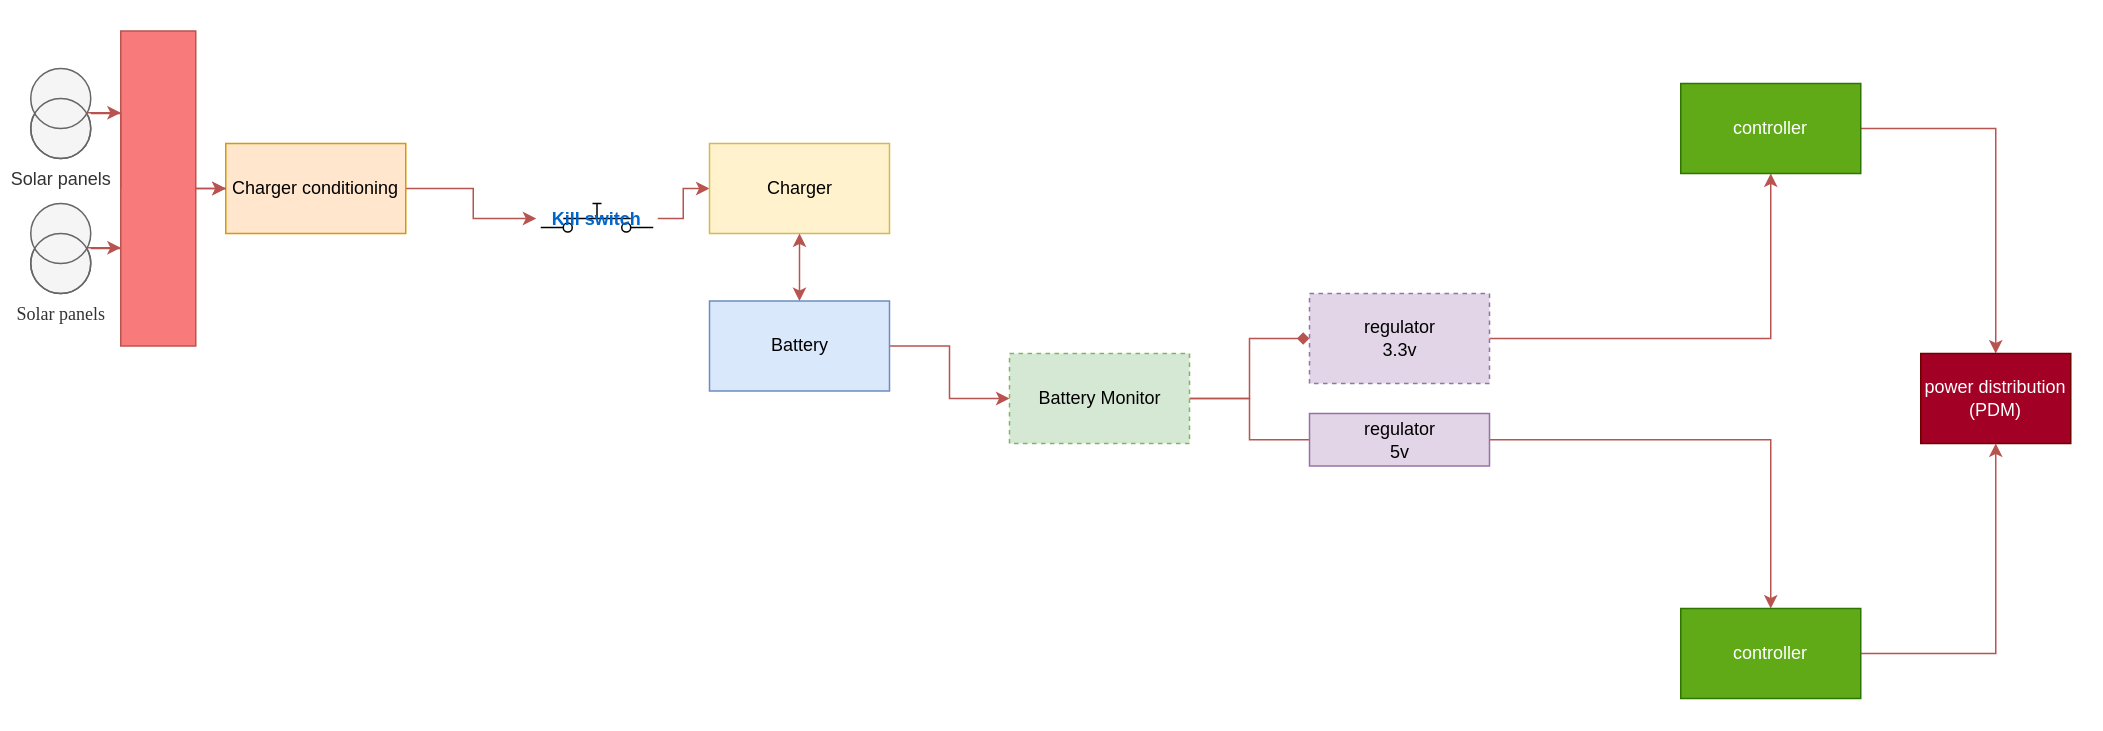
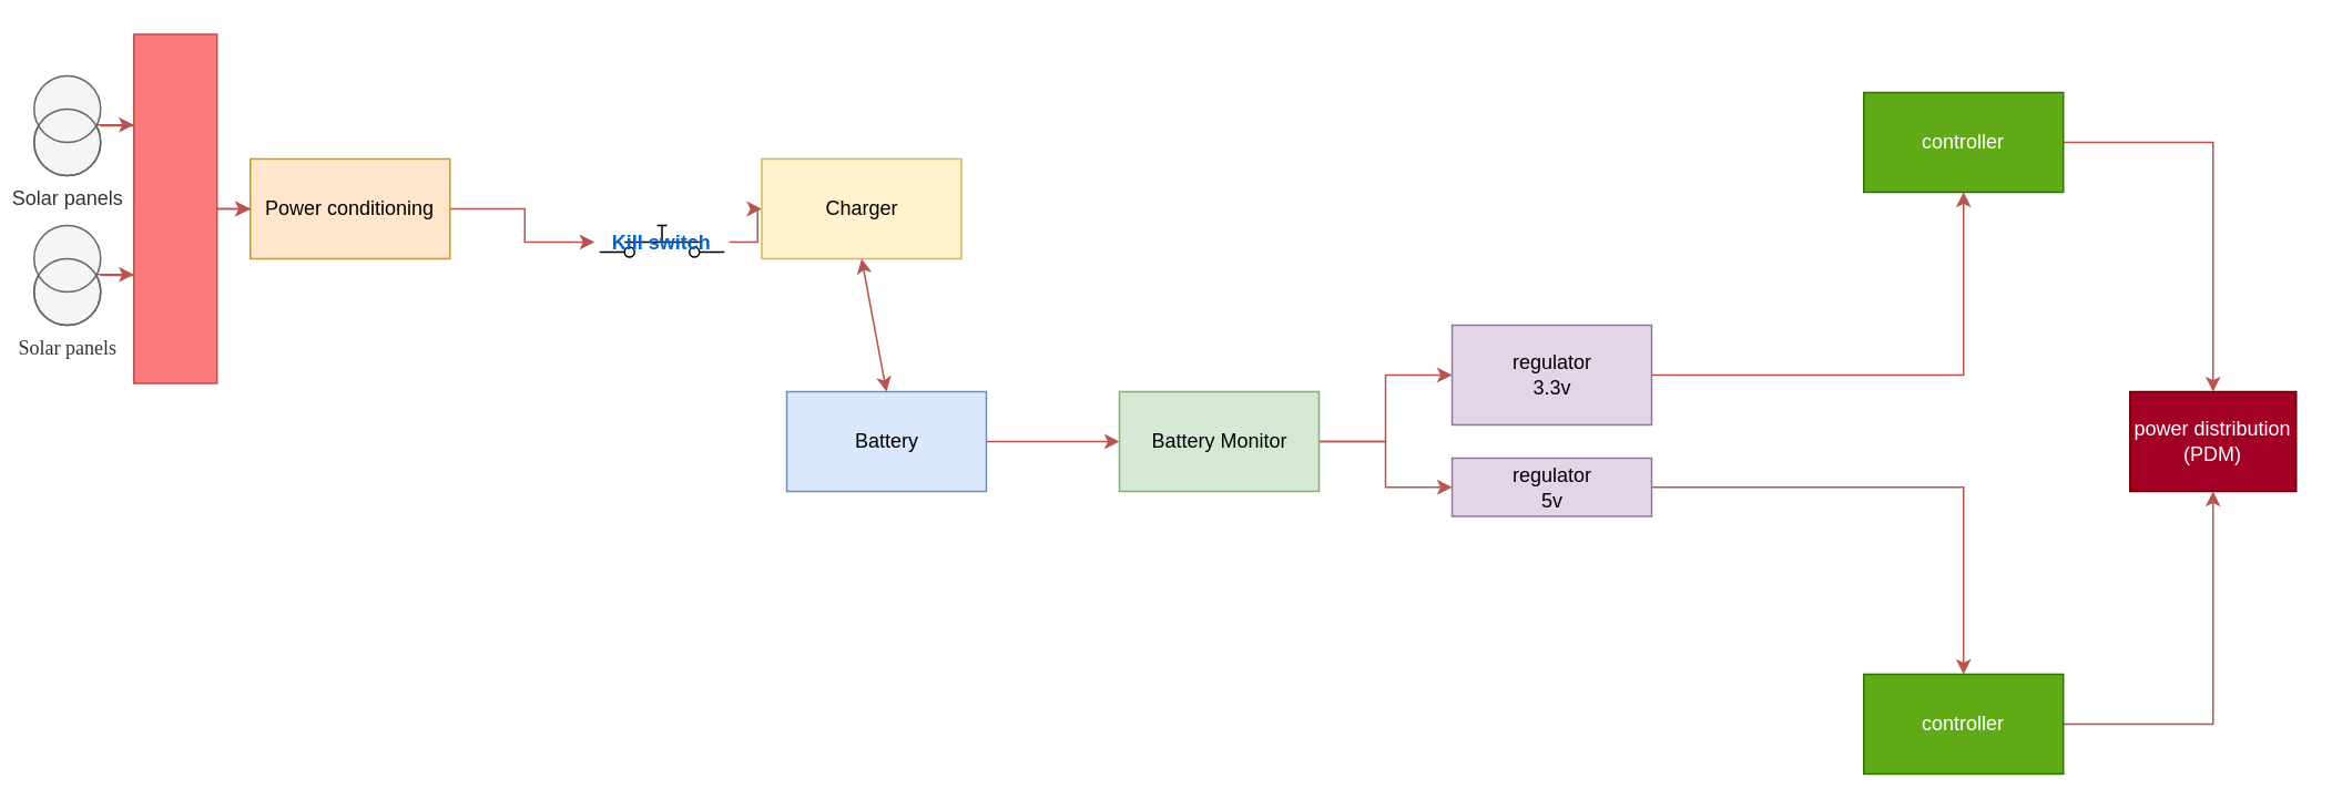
  <mxCell id="0" />
  <mxCell id="1" parent="0" />
  <mxCell id="2" value="" style="edgeStyle=orthogonalEdgeStyle;rounded=0;orthogonalLoop=1;jettySize=auto;html=1;fillColor=#f8cecc;strokeColor=#b85450;" parent="1" source="3" target="7" edge="1"><mxGeometry relative="1" as="geometry" /></mxCell>
- <mxCell id="3" value="Charger conditioning&lt;br&gt;" style="rounded=0;whiteSpace=wrap;html=1;fillColor=#ffe6cc;strokeColor=#d79b00;" parent="1" vertex="1"><mxGeometry x="150" y="95" width="120" height="60" as="geometry" /></mxCell>
+ <mxCell id="3" value="Power conditioning&lt;br&gt;" style="rounded=0;whiteSpace=wrap;html=1;fillColor=#ffe6cc;strokeColor=#d79b00;" parent="1" vertex="1"><mxGeometry x="150" y="95" width="120" height="60" as="geometry" /></mxCell>
  <mxCell id="4" value="" style="edgeStyle=orthogonalEdgeStyle;rounded=0;orthogonalLoop=1;jettySize=auto;html=1;fillColor=#f8cecc;strokeColor=#b85450;startArrow=none;" parent="1" source="25" target="3" edge="1"><mxGeometry relative="1" as="geometry" /></mxCell>
  <mxCell id="5" value="" style="edgeStyle=orthogonalEdgeStyle;rounded=0;orthogonalLoop=1;jettySize=auto;html=1;fillColor=#f8cecc;strokeColor=#b85450;startArrow=none;" parent="1" source="25" target="3" edge="1"><mxGeometry relative="1" as="geometry" /></mxCell>
  <mxCell id="6" value="" style="edgeStyle=orthogonalEdgeStyle;rounded=0;orthogonalLoop=1;jettySize=auto;html=1;fillColor=#f8cecc;strokeColor=#b85450;" parent="1" source="7" target="8" edge="1"><mxGeometry relative="1" as="geometry" /></mxCell>
  <mxCell id="7" value="Kill switch" style="shape=mxgraph.electrical.electro-mechanical.pushbutton;aspect=fixed;elSwitchState=off;perimeterSpacing=3;strokeColor=#000000;fontStyle=1;fontColor=#0066CC;" parent="1" vertex="1"><mxGeometry x="360" y="135" width="75" height="20" as="geometry" /></mxCell>
- <mxCell id="8" value="Charger" style="whiteSpace=wrap;html=1;fillColor=#fff2cc;strokeColor=#d6b656;" parent="1" vertex="1"><mxGeometry x="472.5" y="95" width="120" height="60" as="geometry" /></mxCell>
+ <mxCell id="8" value="Charger" style="whiteSpace=wrap;html=1;fillColor=#fff2cc;strokeColor=#d6b656;" parent="1" vertex="1"><mxGeometry x="457.5" y="95" width="120" height="60" as="geometry" /></mxCell>
  <mxCell id="9" value="" style="edgeStyle=orthogonalEdgeStyle;rounded=0;orthogonalLoop=1;jettySize=auto;html=1;fillColor=#f8cecc;strokeColor=#b85450;" parent="1" source="10" target="14" edge="1"><mxGeometry relative="1" as="geometry" /></mxCell>
- <mxCell id="10" value="Battery" style="whiteSpace=wrap;html=1;fillColor=#dae8fc;strokeColor=#6c8ebf;" parent="1" vertex="1"><mxGeometry x="472.5" y="200" width="120" height="60" as="geometry" /></mxCell>
+ <mxCell id="10" value="Battery" style="whiteSpace=wrap;html=1;fillColor=#dae8fc;strokeColor=#6c8ebf;" parent="1" vertex="1"><mxGeometry x="472.5" y="235" width="120" height="60" as="geometry" /></mxCell>
  <mxCell id="11" value="" style="endArrow=classic;startArrow=classic;html=1;rounded=0;exitX=0.5;exitY=0;exitDx=0;exitDy=0;entryX=0.5;entryY=1;entryDx=0;entryDy=0;fillColor=#f8cecc;strokeColor=#b85450;" parent="1" source="10" target="8" edge="1"><mxGeometry width="50" height="50" relative="1" as="geometry"><mxPoint x="507.5" y="225" as="sourcePoint" /><mxPoint x="557.5" y="175" as="targetPoint" /></mxGeometry></mxCell>
- <mxCell id="12" value="" style="edgeStyle=orthogonalEdgeStyle;rounded=0;orthogonalLoop=1;jettySize=auto;html=1;fillColor=#f8cecc;strokeColor=#b85450;endArrow=diamond;" parent="1" source="14" target="16" edge="1"><mxGeometry relative="1" as="geometry" /></mxCell>
- <mxCell id="13" value="" style="edgeStyle=orthogonalEdgeStyle;rounded=0;orthogonalLoop=1;jettySize=auto;html=1;fillColor=#f8cecc;strokeColor=#b85450;endArrow=none;" parent="1" source="14" target="18" edge="1"><mxGeometry relative="1" as="geometry" /></mxCell>
- <mxCell id="14" value="Battery Monitor" style="whiteSpace=wrap;html=1;fillColor=#d5e8d4;strokeColor=#82b366;dashed=1;" parent="1" vertex="1"><mxGeometry x="672.5" y="235" width="120" height="60" as="geometry" /></mxCell>
+ <mxCell id="12" value="" style="edgeStyle=orthogonalEdgeStyle;rounded=0;orthogonalLoop=1;jettySize=auto;html=1;fillColor=#f8cecc;strokeColor=#b85450;" parent="1" source="14" target="16" edge="1"><mxGeometry relative="1" as="geometry" /></mxCell>
+ <mxCell id="13" value="" style="edgeStyle=orthogonalEdgeStyle;rounded=0;orthogonalLoop=1;jettySize=auto;html=1;fillColor=#f8cecc;strokeColor=#b85450;" parent="1" source="14" target="18" edge="1"><mxGeometry relative="1" as="geometry" /></mxCell>
+ <mxCell id="14" value="Battery Monitor" style="whiteSpace=wrap;html=1;fillColor=#d5e8d4;strokeColor=#82b366;" parent="1" vertex="1"><mxGeometry x="672.5" y="235" width="120" height="60" as="geometry" /></mxCell>
  <mxCell id="15" value="" style="edgeStyle=orthogonalEdgeStyle;rounded=0;orthogonalLoop=1;jettySize=auto;html=1;fillColor=#f8cecc;strokeColor=#b85450;" parent="1" source="16" target="20" edge="1"><mxGeometry relative="1" as="geometry" /></mxCell>
- <mxCell id="16" value="regulator&lt;br&gt;3.3v" style="whiteSpace=wrap;html=1;fillColor=#e1d5e7;strokeColor=#9673a6;dashed=1;" parent="1" vertex="1"><mxGeometry x="872.5" y="195" width="120" height="60" as="geometry" /></mxCell>
+ <mxCell id="16" value="regulator&lt;br&gt;3.3v" style="whiteSpace=wrap;html=1;fillColor=#e1d5e7;strokeColor=#9673a6;" parent="1" vertex="1"><mxGeometry x="872.5" y="195" width="120" height="60" as="geometry" /></mxCell>
  <mxCell id="17" value="" style="edgeStyle=orthogonalEdgeStyle;rounded=0;orthogonalLoop=1;jettySize=auto;html=1;fillColor=#f8cecc;strokeColor=#b85450;" parent="1" source="18" target="23" edge="1"><mxGeometry relative="1" as="geometry" /></mxCell>
  <mxCell id="18" value="regulator&lt;br&gt;5v" style="whiteSpace=wrap;html=1;fillColor=#e1d5e7;strokeColor=#9673a6;" parent="1" vertex="1"><mxGeometry x="872.5" y="275" width="120" height="35" as="geometry" /></mxCell>
  <mxCell id="19" value="" style="edgeStyle=orthogonalEdgeStyle;rounded=0;orthogonalLoop=1;jettySize=auto;html=1;fillColor=#f8cecc;strokeColor=#b85450;" parent="1" source="20" target="21" edge="1"><mxGeometry relative="1" as="geometry" /></mxCell>
  <mxCell id="20" value="controller" style="whiteSpace=wrap;html=1;fillColor=#60a917;fontColor=#ffffff;strokeColor=#2D7600;" parent="1" vertex="1"><mxGeometry x="1120" y="55" width="120" height="60" as="geometry" /></mxCell>
  <mxCell id="21" value="power distribution&lt;br&gt;(PDM)" style="whiteSpace=wrap;html=1;fillColor=#a20025;fontColor=#ffffff;strokeColor=#6F0000;" parent="1" vertex="1"><mxGeometry x="1280" y="235" width="100" height="60" as="geometry" /></mxCell>
  <mxCell id="22" value="" style="edgeStyle=orthogonalEdgeStyle;rounded=0;orthogonalLoop=1;jettySize=auto;html=1;fillColor=#f8cecc;strokeColor=#b85450;" parent="1" source="23" target="21" edge="1"><mxGeometry relative="1" as="geometry" /></mxCell>
  <mxCell id="23" value="controller" style="whiteSpace=wrap;html=1;fillColor=#60a917;fontColor=#ffffff;strokeColor=#2D7600;" parent="1" vertex="1"><mxGeometry x="1120" y="405" width="120" height="60" as="geometry" /></mxCell>
  <mxCell id="24" value="" style="edgeStyle=orthogonalEdgeStyle;rounded=0;orthogonalLoop=1;jettySize=auto;html=1;fillColor=#f8cecc;strokeColor=#b85450;endArrow=none;" parent="1" source="28" target="25" edge="1"><mxGeometry relative="1" as="geometry"><mxPoint x="60" y="165" as="sourcePoint" /><mxPoint x="150" y="125" as="targetPoint" /></mxGeometry></mxCell>
  <mxCell id="25" value="" style="rounded=0;whiteSpace=wrap;html=1;fontFamily=Verdana;strokeColor=#b85450;fillColor=#F87A7A;" parent="1" vertex="1"><mxGeometry x="80" y="20" width="50" height="210" as="geometry" /></mxCell>
  <mxCell id="26" value="" style="edgeStyle=orthogonalEdgeStyle;rounded=0;orthogonalLoop=1;jettySize=auto;html=1;fillColor=#f8cecc;strokeColor=#b85450;endArrow=none;" parent="1" source="30" target="25" edge="1"><mxGeometry relative="1" as="geometry"><mxPoint x="60" y="75" as="sourcePoint" /><mxPoint x="150" y="125" as="targetPoint" /></mxGeometry></mxCell>
  <mxCell id="27" value="" style="endArrow=classic;html=1;rounded=0;fontFamily=Verdana;fontColor=#0066CC;fillColor=#f8cecc;strokeColor=#b85450;" parent="1" edge="1"><mxGeometry width="50" height="50" relative="1" as="geometry"><mxPoint x="45" y="164.5" as="sourcePoint" /><mxPoint x="80" y="164.5" as="targetPoint" /></mxGeometry></mxCell>
  <mxCell id="28" value="Solar panels" style="pointerEvents=1;verticalLabelPosition=bottom;shadow=0;dashed=0;align=center;html=1;verticalAlign=top;shape=mxgraph.electrical.signal_sources.current_source;fillColor=#f5f5f5;fontColor=#333333;strokeColor=#666666;fontFamily=Verdana;" parent="1" vertex="1"><mxGeometry x="20" y="135" width="40" height="60" as="geometry" /></mxCell>
  <mxCell id="29" value="" style="endArrow=classic;html=1;rounded=0;fontFamily=Verdana;fontColor=#0066CC;fillColor=#f8cecc;strokeColor=#b85450;" parent="1" edge="1"><mxGeometry width="50" height="50" relative="1" as="geometry"><mxPoint x="40" y="74.5" as="sourcePoint" /><mxPoint x="80" y="74.5" as="targetPoint" /></mxGeometry></mxCell>
  <mxCell id="30" value="Solar panels" style="pointerEvents=1;verticalLabelPosition=bottom;shadow=0;dashed=0;align=center;html=1;verticalAlign=top;shape=mxgraph.electrical.signal_sources.current_source;fillColor=#f5f5f5;fontColor=#333333;strokeColor=#666666;" parent="1" vertex="1"><mxGeometry x="20" y="45" width="40" height="60" as="geometry" /></mxCell>
